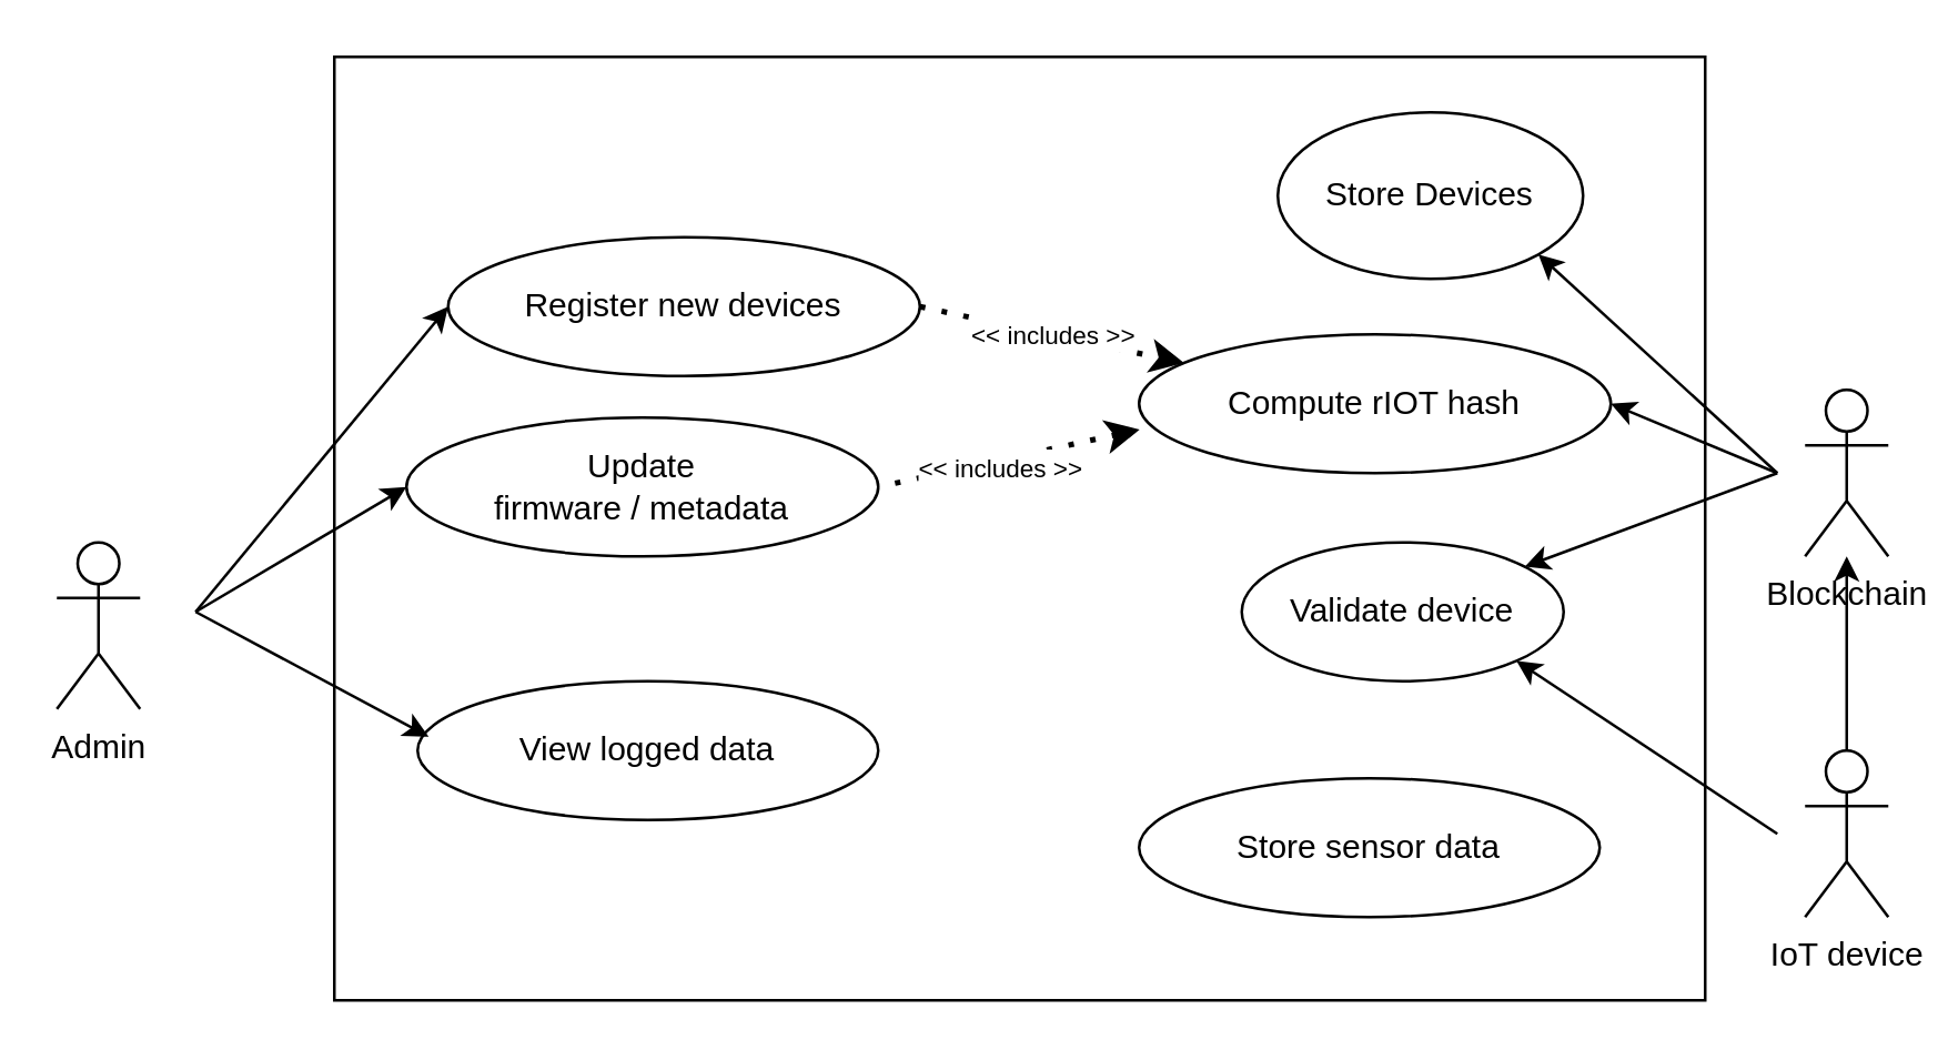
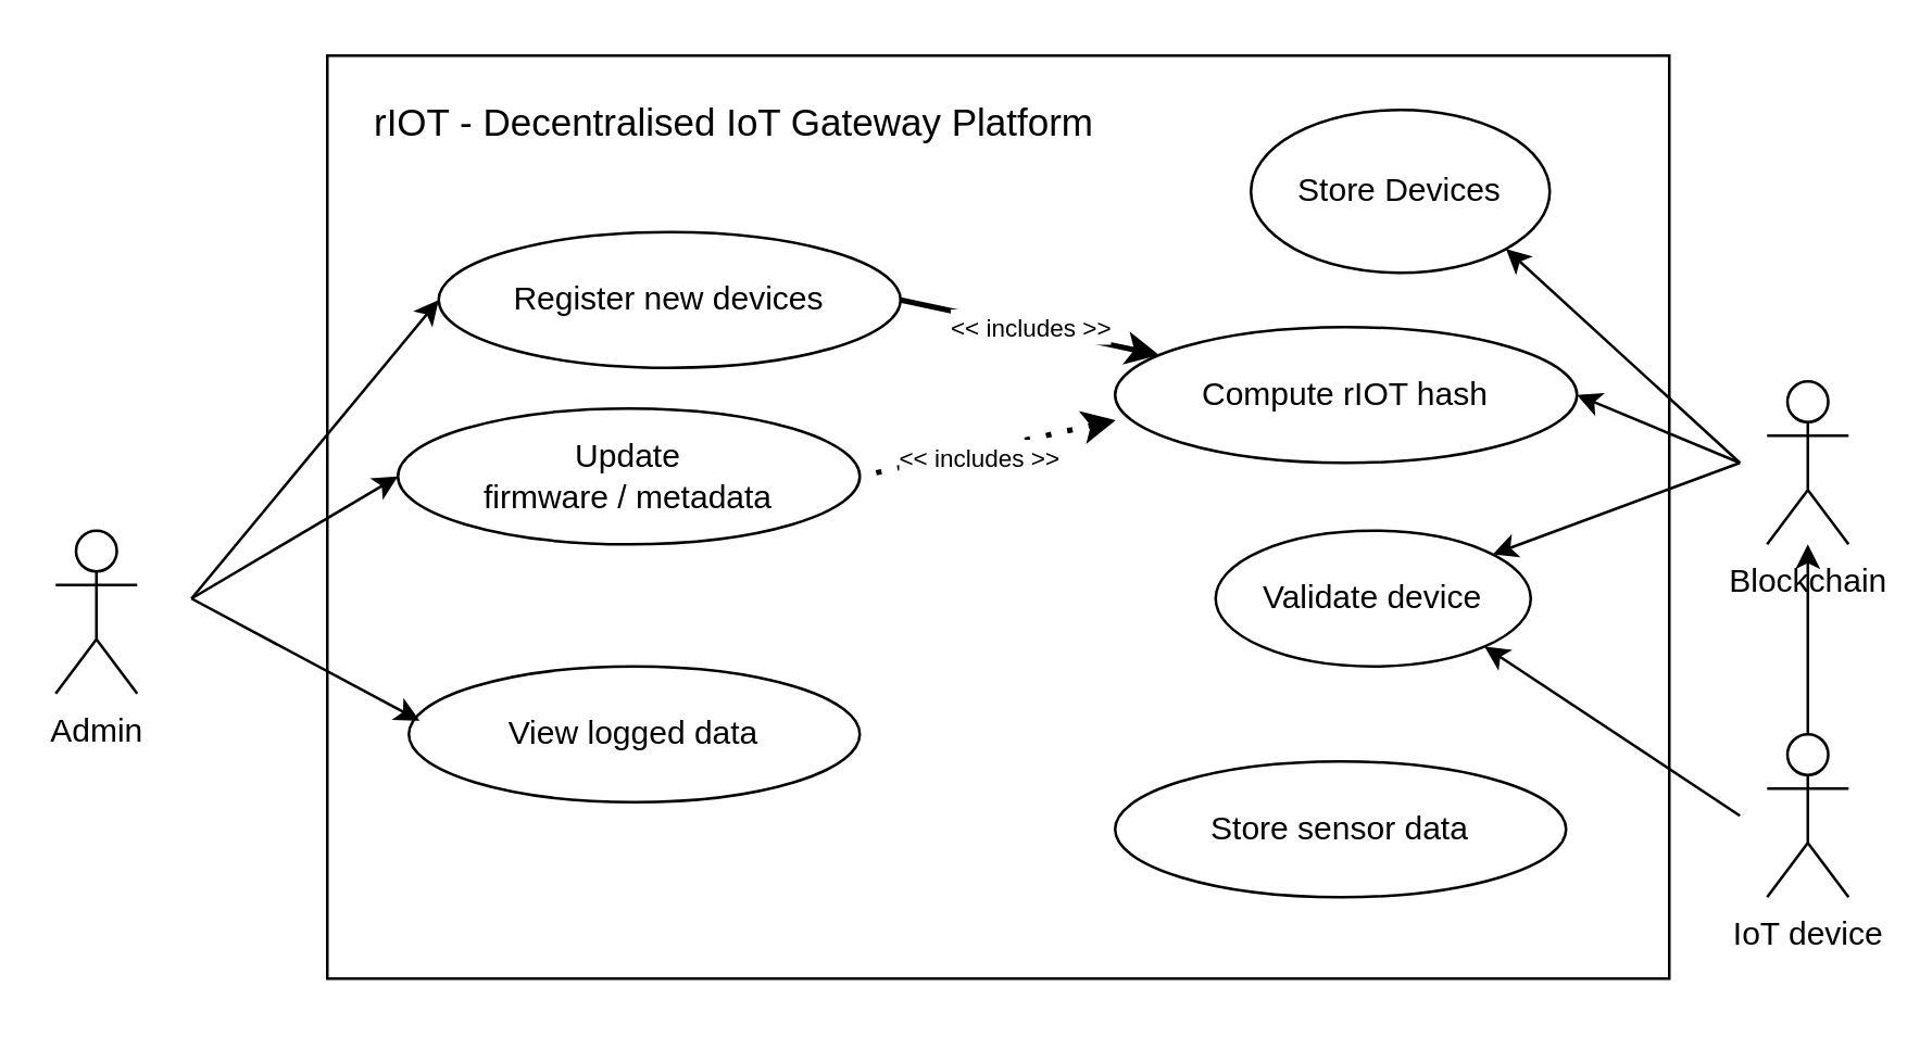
  <mxCell id="0" />
  <mxCell id="1" parent="0" />
  <mxCell id="2" value="" style="rounded=0;whiteSpace=wrap;html=1;" vertex="1" parent="1"><mxGeometry x="120" y="20" width="494" height="340" as="geometry" /></mxCell>
  <mxCell id="3" value="Admin" style="shape=umlActor;verticalLabelPosition=bottom;verticalAlign=top;html=1;outlineConnect=0;" vertex="1" parent="1"><mxGeometry x="20" y="195" width="30" height="60" as="geometry" /></mxCell>
  <mxCell id="4" value="Register new devices" style="ellipse;whiteSpace=wrap;html=1;" vertex="1" parent="1"><mxGeometry x="161" y="85" width="170" height="50" as="geometry" /></mxCell>
  <mxCell id="5" value="Validate device" style="ellipse;whiteSpace=wrap;html=1;" vertex="1" parent="1"><mxGeometry x="447" y="195" width="116" height="50" as="geometry" /></mxCell>
  <mxCell id="6" value="Compute rIOT hash" style="ellipse;whiteSpace=wrap;html=1;" vertex="1" parent="1"><mxGeometry x="410" y="120" width="170" height="50" as="geometry" /></mxCell>
  <mxCell id="7" value="Update &lt;br&gt;firmware / metadata" style="ellipse;whiteSpace=wrap;html=1;" vertex="1" parent="1"><mxGeometry x="146" y="150" width="170" height="50" as="geometry" /></mxCell>
  <mxCell id="8" value="Store sensor data" style="ellipse;whiteSpace=wrap;html=1;" vertex="1" parent="1"><mxGeometry x="410" y="280" width="166" height="50" as="geometry" /></mxCell>
- <mxCell id="9" value="&lt;font style=&quot;font-size: 9px;&quot;&gt;&amp;lt;&amp;lt; includes &amp;gt;&amp;gt;&lt;/font&gt;" style="endArrow=classic;dashed=1;html=1;dashPattern=1 3;strokeWidth=2;rounded=0;endFill=1;exitX=1;exitY=0.5;exitDx=0;exitDy=0;" edge="1" parent="1" source="4" target="6"><mxGeometry width="50" height="50" relative="1" as="geometry"><mxPoint x="340" y="90" as="sourcePoint" /><mxPoint x="160" y="90" as="targetPoint" /></mxGeometry></mxCell>
+ <mxCell id="9" value="&lt;font style=&quot;font-size: 9px;&quot;&gt;&amp;lt;&amp;lt; includes &amp;gt;&amp;gt;&lt;/font&gt;" style="endArrow=classic;dashed=0;html=1;dashPattern=1 3;strokeWidth=2;rounded=0;endFill=1;exitX=1;exitY=0.5;exitDx=0;exitDy=0;" edge="1" parent="1" source="4" target="6"><mxGeometry width="50" height="50" relative="1" as="geometry"><mxPoint x="340" y="90" as="sourcePoint" /><mxPoint x="160" y="90" as="targetPoint" /></mxGeometry></mxCell>
  <mxCell id="10" value="" style="endArrow=none;dashed=1;html=1;dashPattern=1 3;strokeWidth=2;rounded=0;exitX=0.001;exitY=0.686;exitDx=0;exitDy=0;exitPerimeter=0;entryX=1;entryY=0.5;entryDx=0;entryDy=0;endFill=0;startArrow=classic;startFill=1;" edge="1" parent="1" source="6" target="7"><mxGeometry width="50" height="50" relative="1" as="geometry"><mxPoint x="245.8" y="159" as="sourcePoint" /><mxPoint x="289.308" y="118.831" as="targetPoint" /></mxGeometry></mxCell>
  <mxCell id="11" value="&lt;font style=&quot;font-size: 9px;&quot;&gt;&amp;lt;&amp;lt; includes &amp;gt;&amp;gt;&lt;/font&gt;" style="edgeLabel;html=1;align=center;verticalAlign=middle;resizable=0;points=[];" vertex="1" connectable="0" parent="10"><mxGeometry x="0.072" y="2" relative="1" as="geometry"><mxPoint as="offset" /></mxGeometry></mxCell>
  <mxCell id="12" value="View logged data" style="ellipse;whiteSpace=wrap;html=1;" vertex="1" parent="1"><mxGeometry x="150" y="245" width="166" height="50" as="geometry" /></mxCell>
  <mxCell id="13" value="IoT device" style="shape=umlActor;verticalLabelPosition=bottom;verticalAlign=top;html=1;outlineConnect=0;" vertex="1" parent="1"><mxGeometry x="650" y="270" width="30" height="60" as="geometry" /></mxCell>
  <mxCell id="14" value="" style="endArrow=classic;html=1;rounded=0;entryX=0;entryY=0.5;entryDx=0;entryDy=0;" edge="1" parent="1" target="4"><mxGeometry width="50" height="50" relative="1" as="geometry"><mxPoint x="70" y="220" as="sourcePoint" /><mxPoint x="130" y="180" as="targetPoint" /></mxGeometry></mxCell>
  <mxCell id="15" value="" style="endArrow=classic;html=1;rounded=0;entryX=0.024;entryY=0.4;entryDx=0;entryDy=0;entryPerimeter=0;" edge="1" parent="1" target="12"><mxGeometry width="50" height="50" relative="1" as="geometry"><mxPoint x="70" y="220" as="sourcePoint" /><mxPoint x="164" y="195" as="targetPoint" /></mxGeometry></mxCell>
  <mxCell id="16" value="" style="endArrow=classic;html=1;rounded=0;" edge="1" parent="1" source="13" target="18"><mxGeometry width="50" height="50" relative="1" as="geometry"><mxPoint x="480" y="270" as="sourcePoint" /><mxPoint x="534" y="225" as="targetPoint" /></mxGeometry></mxCell>
  <mxCell id="17" value="" style="endArrow=classic;html=1;rounded=0;entryX=0;entryY=0.5;entryDx=0;entryDy=0;" edge="1" parent="1" target="7"><mxGeometry width="50" height="50" relative="1" as="geometry"><mxPoint x="70" y="220" as="sourcePoint" /><mxPoint x="156" y="255" as="targetPoint" /></mxGeometry></mxCell>
  <mxCell id="18" value="Blockchain" style="shape=umlActor;verticalLabelPosition=bottom;verticalAlign=top;html=1;outlineConnect=0;" vertex="1" parent="1"><mxGeometry x="650" y="140" width="30" height="60" as="geometry" /></mxCell>
  <mxCell id="19" value="" style="endArrow=classic;html=1;rounded=0;entryX=1;entryY=0.5;entryDx=0;entryDy=0;" edge="1" parent="1" target="6"><mxGeometry width="50" height="50" relative="1" as="geometry"><mxPoint x="640" y="170" as="sourcePoint" /><mxPoint x="506" y="325" as="targetPoint" /></mxGeometry></mxCell>
  <mxCell id="20" value="" style="endArrow=classic;html=1;rounded=0;" edge="1" parent="1" target="5"><mxGeometry width="50" height="50" relative="1" as="geometry"><mxPoint x="640" y="170" as="sourcePoint" /><mxPoint x="700" y="270" as="targetPoint" /></mxGeometry></mxCell>
  <mxCell id="21" value="" style="endArrow=classic;html=1;rounded=0;entryX=1;entryY=1;entryDx=0;entryDy=0;" edge="1" parent="1" target="5"><mxGeometry width="50" height="50" relative="1" as="geometry"><mxPoint x="640" y="300" as="sourcePoint" /><mxPoint x="506" y="325" as="targetPoint" /></mxGeometry></mxCell>
  <mxCell id="22" value="Store Devices" style="ellipse;whiteSpace=wrap;html=1;" vertex="1" parent="1"><mxGeometry x="460" y="40" width="110" height="60" as="geometry" /></mxCell>
  <mxCell id="23" value="" style="endArrow=classic;html=1;rounded=0;entryX=1;entryY=1;entryDx=0;entryDy=0;" edge="1" parent="1" target="22"><mxGeometry width="50" height="50" relative="1" as="geometry"><mxPoint x="640" y="170" as="sourcePoint" /><mxPoint x="590" y="155" as="targetPoint" /></mxGeometry></mxCell>
+ <mxCell id="24" value="&lt;font style=&quot;font-size: 14px;&quot;&gt;rIOT - Decentralised IoT Gateway Platform&lt;/font&gt;" style="text;html=1;strokeColor=none;fillColor=none;align=center;verticalAlign=middle;whiteSpace=wrap;rounded=0;fontSize=9;" vertex="1" parent="1"><mxGeometry x="130" y="30" width="280" height="30" as="geometry" /></mxCell>
